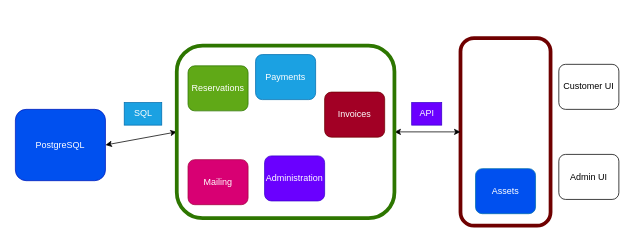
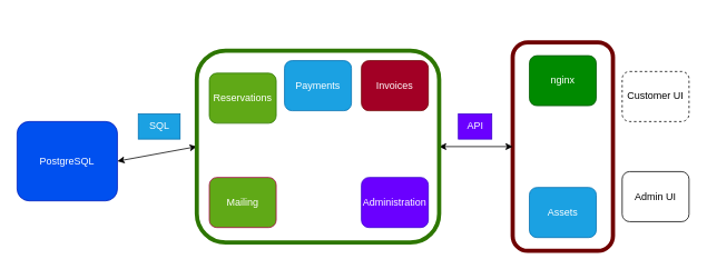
  <mxCell id="0" />
  <mxCell id="1" parent="0" />
  <mxCell id="2" value="" style="rounded=1;whiteSpace=wrap;html=1;fillColor=none;fontColor=#ffffff;strokeColor=#6F0000;strokeWidth=5;" vertex="1" parent="1"><mxGeometry x="613" y="50" width="120" height="250" as="geometry" /></mxCell>
  <mxCell id="3" value="PostgreSQL" style="rounded=1;whiteSpace=wrap;html=1;fillColor=#0050ef;fontColor=#ffffff;strokeColor=#001DBC;" vertex="1" parent="1"><mxGeometry x="20" y="145" width="120" height="95" as="geometry" /></mxCell>
  <mxCell id="4" value="API" style="text;html=1;align=center;verticalAlign=middle;resizable=0;points=[];autosize=1;strokeColor=#3700CC;fillColor=#6a00ff;rotation=0;fontColor=#ffffff;" vertex="1" parent="1"><mxGeometry x="548" y="136" width="40" height="30" as="geometry" /></mxCell>
  <mxCell id="5" style="edgeStyle=none;html=1;exitX=1;exitY=0.5;exitDx=0;exitDy=0;entryX=0;entryY=0.5;entryDx=0;entryDy=0;startArrow=classic;startFill=1;" edge="1" parent="1" source="7" target="2"><mxGeometry relative="1" as="geometry" /></mxCell>
  <mxCell id="6" style="edgeStyle=none;html=1;exitX=0;exitY=0.5;exitDx=0;exitDy=0;entryX=1;entryY=0.5;entryDx=0;entryDy=0;startArrow=classic;startFill=1;" edge="1" parent="1" source="7" target="3"><mxGeometry relative="1" as="geometry" /></mxCell>
  <mxCell id="7" value="" style="rounded=1;whiteSpace=wrap;html=1;fillColor=none;fontColor=#ffffff;strokeColor=#2D7600;strokeWidth=5;" vertex="1" parent="1"><mxGeometry x="235" y="60" width="290" height="230" as="geometry" /></mxCell>
  <mxCell id="8" value="SQL" style="text;html=1;align=center;verticalAlign=middle;resizable=0;points=[];autosize=1;strokeColor=#006EAF;fillColor=#1ba1e2;rotation=0;fontColor=#ffffff;" vertex="1" parent="1"><mxGeometry x="165" y="136" width="50" height="30" as="geometry" /></mxCell>
- <mxCell id="9" value="Mailing" style="rounded=1;whiteSpace=wrap;html=1;fillColor=#d80073;fontColor=#ffffff;strokeColor=#A50040;" vertex="1" parent="1"><mxGeometry x="250" y="212" width="80" height="60" as="geometry" /></mxCell>
+ <mxCell id="9" value="Mailing" style="rounded=1;whiteSpace=wrap;html=1;fillColor=#60a917;fontColor=#ffffff;strokeColor=#A50040;" vertex="1" parent="1"><mxGeometry x="250" y="212" width="80" height="60" as="geometry" /></mxCell>
  <mxCell id="10" value="Payments" style="rounded=1;whiteSpace=wrap;html=1;fillColor=#1ba1e2;fontColor=#ffffff;strokeColor=#006EAF;" vertex="1" parent="1"><mxGeometry x="340" y="72" width="80" height="60" as="geometry" /></mxCell>
- <mxCell id="11" value="Invoices" style="rounded=1;whiteSpace=wrap;html=1;fillColor=#a20025;fontColor=#ffffff;strokeColor=#6F0000;" vertex="1" parent="1"><mxGeometry x="432" y="122" width="80" height="60" as="geometry" /></mxCell>
- <mxCell id="12" value="Customer UI" style="rounded=1;whiteSpace=wrap;html=1;" vertex="1" parent="1"><mxGeometry x="744" y="85" width="80" height="60" as="geometry" /></mxCell>
+ <mxCell id="11" value="Invoices" style="rounded=1;whiteSpace=wrap;html=1;fillColor=#a20025;fontColor=#ffffff;strokeColor=#6F0000;" vertex="1" parent="1"><mxGeometry x="432" y="72" width="80" height="60" as="geometry" /></mxCell>
+ <mxCell id="12" value="Customer UI" style="rounded=1;whiteSpace=wrap;html=1;dashed=1;" vertex="1" parent="1"><mxGeometry x="744" y="85" width="80" height="60" as="geometry" /></mxCell>
  <mxCell id="13" value="Admin UI" style="rounded=1;whiteSpace=wrap;html=1;" vertex="1" parent="1"><mxGeometry x="744" y="205" width="80" height="60" as="geometry" /></mxCell>
  <mxCell id="14" value="Reservations" style="rounded=1;whiteSpace=wrap;html=1;fillColor=#60a917;fontColor=#ffffff;strokeColor=#2D7600;" vertex="1" parent="1"><mxGeometry x="250" y="87" width="80" height="60" as="geometry" /></mxCell>
  <mxCell id="15" value="&lt;b&gt;&lt;font style=&quot;font-size: 13px;&quot;&gt;Frontend&lt;/font&gt;&lt;/b&gt;" style="text;html=1;align=center;verticalAlign=middle;resizable=0;points=[];autosize=1;strokeColor=none;fillColor=none;fontColor=#FFFFFF;" vertex="1" parent="1"><mxGeometry x="633" y="20" width="80" height="30" as="geometry" /></mxCell>
- <mxCell id="16" value="Assets" style="rounded=1;whiteSpace=wrap;html=1;fillColor=#0050ef;fontColor=#ffffff;strokeColor=#006EAF;" vertex="1" parent="1"><mxGeometry x="633" y="224" width="80" height="60" as="geometry" /></mxCell>
- <mxCell id="18" value="Administration" style="rounded=1;whiteSpace=wrap;html=1;fillColor=#6a00ff;fontColor=#ffffff;strokeColor=#3700CC;" vertex="1" parent="1"><mxGeometry x="352" y="207" width="80" height="60" as="geometry" /></mxCell>
+ <mxCell id="16" value="Assets" style="rounded=1;whiteSpace=wrap;html=1;fillColor=#1ba1e2;fontColor=#ffffff;strokeColor=#006EAF;" vertex="1" parent="1"><mxGeometry x="633" y="224" width="80" height="60" as="geometry" /></mxCell>
+ <mxCell id="17" value="nginx" style="rounded=1;whiteSpace=wrap;html=1;fillColor=#008a00;fontColor=#ffffff;strokeColor=#005700;" vertex="1" parent="1"><mxGeometry x="633" y="66" width="80" height="60" as="geometry" /></mxCell>
+ <mxCell id="18" value="Administration" style="rounded=1;whiteSpace=wrap;html=1;fillColor=#6a00ff;fontColor=#ffffff;strokeColor=#3700CC;" vertex="1" parent="1"><mxGeometry x="432" y="212" width="80" height="60" as="geometry" /></mxCell>
